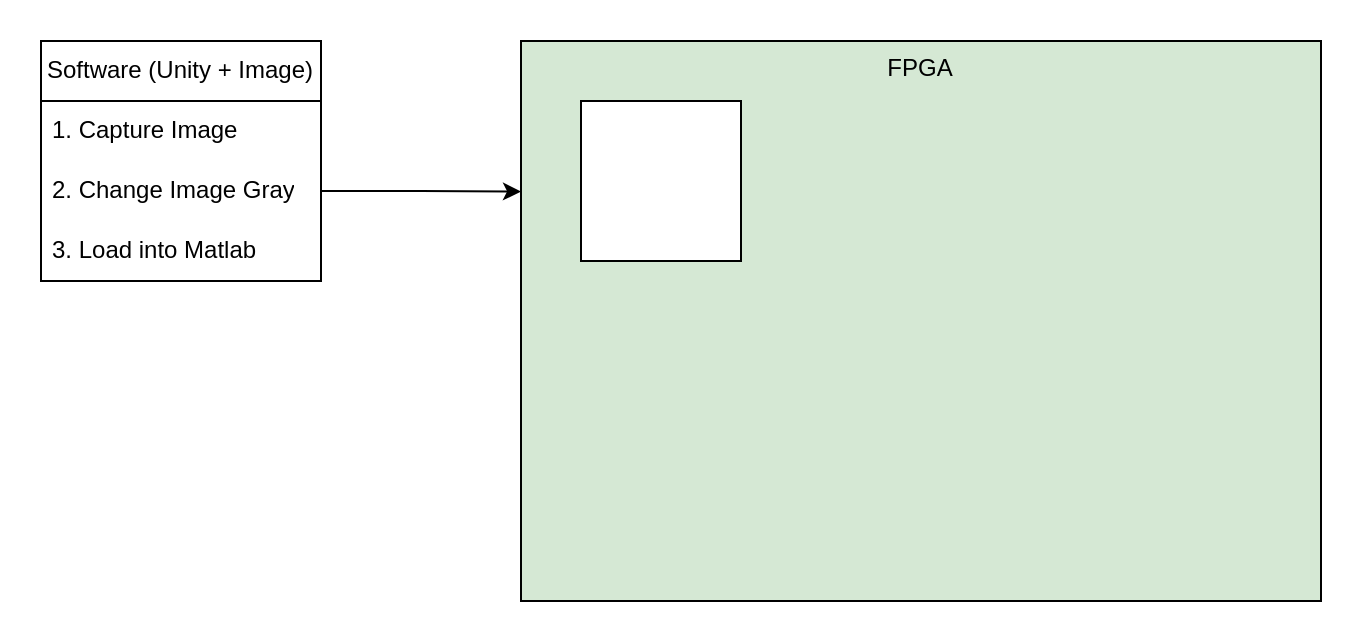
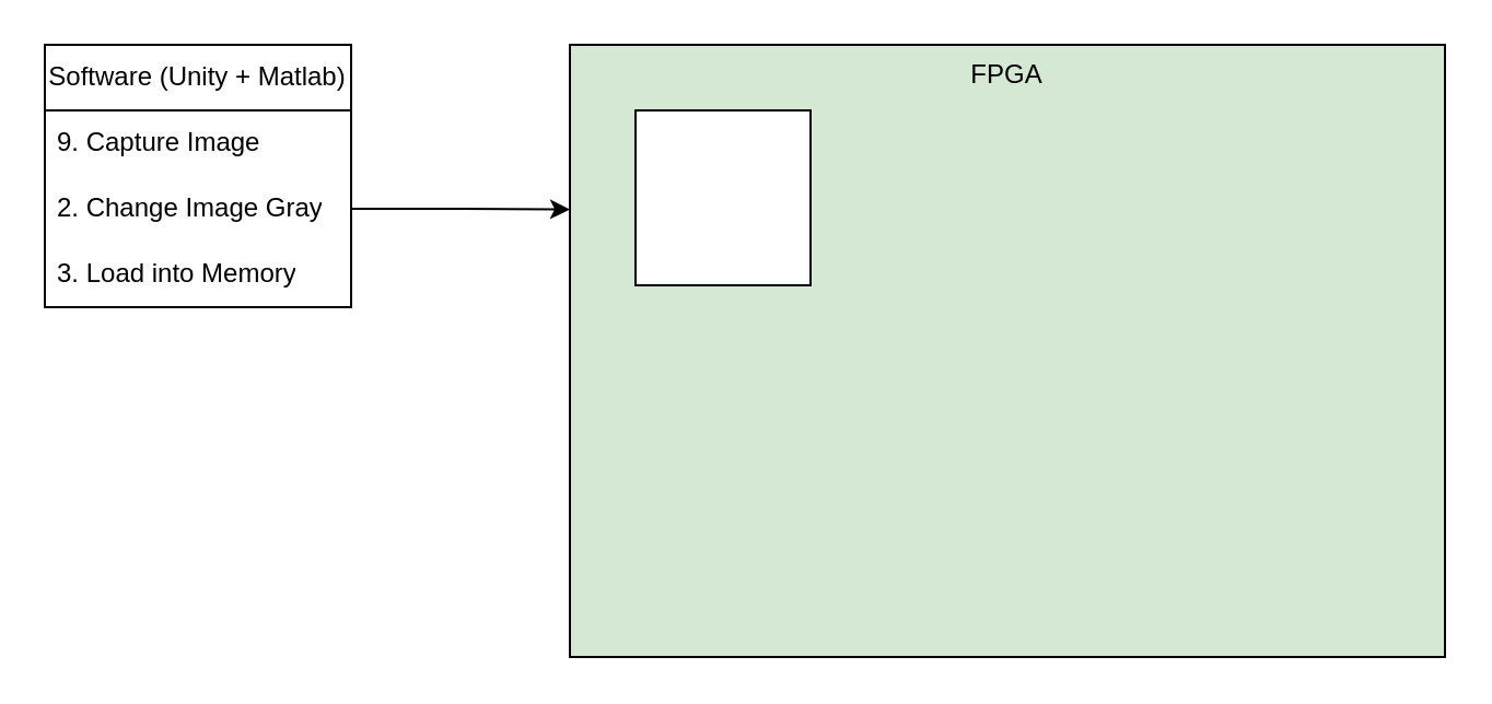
  <mxCell id="0" />
  <mxCell id="1" parent="0" />
- <mxCell id="2" value="Software (Unity + Image)" style="swimlane;fontStyle=0;childLayout=stackLayout;horizontal=1;startSize=30;horizontalStack=0;resizeParent=1;resizeParentMax=0;resizeLast=0;collapsible=1;marginBottom=0;whiteSpace=wrap;html=1;" vertex="1" parent="1"><mxGeometry x="20" y="20" width="140" height="120" as="geometry"><mxRectangle x="40" y="40" width="90" height="30" as="alternateBounds" /></mxGeometry></mxCell>
- <mxCell id="3" value="1. Capture Image" style="text;strokeColor=none;fillColor=none;align=left;verticalAlign=middle;spacingLeft=4;spacingRight=4;overflow=hidden;points=[[0,0.5],[1,0.5]];portConstraint=eastwest;rotatable=0;whiteSpace=wrap;html=1;" vertex="1" parent="2"><mxGeometry y="30" width="140" height="30" as="geometry" /></mxCell>
+ <mxCell id="2" value="Software (Unity + Matlab)" style="swimlane;fontStyle=0;childLayout=stackLayout;horizontal=1;startSize=30;horizontalStack=0;resizeParent=1;resizeParentMax=0;resizeLast=0;collapsible=1;marginBottom=0;whiteSpace=wrap;html=1;" vertex="1" parent="1"><mxGeometry x="20" y="20" width="140" height="120" as="geometry"><mxRectangle x="40" y="40" width="90" height="30" as="alternateBounds" /></mxGeometry></mxCell>
+ <mxCell id="3" value="9. Capture Image" style="text;strokeColor=none;fillColor=none;align=left;verticalAlign=middle;spacingLeft=4;spacingRight=4;overflow=hidden;points=[[0,0.5],[1,0.5]];portConstraint=eastwest;rotatable=0;whiteSpace=wrap;html=1;" vertex="1" parent="2"><mxGeometry y="30" width="140" height="30" as="geometry" /></mxCell>
  <mxCell id="4" style="edgeStyle=orthogonalEdgeStyle;rounded=0;orthogonalLoop=1;jettySize=auto;html=1;exitX=1;exitY=0.5;exitDx=0;exitDy=0;" edge="1" parent="2" source="5"><mxGeometry relative="1" as="geometry"><mxPoint x="240" y="75.241" as="targetPoint" /></mxGeometry></mxCell>
  <mxCell id="5" value="2. Change Image Gray" style="text;strokeColor=none;fillColor=none;align=left;verticalAlign=middle;spacingLeft=4;spacingRight=4;overflow=hidden;points=[[0,0.5],[1,0.5]];portConstraint=eastwest;rotatable=0;whiteSpace=wrap;html=1;" vertex="1" parent="2"><mxGeometry y="60" width="140" height="30" as="geometry" /></mxCell>
- <mxCell id="6" value="3. Load into Matlab" style="text;strokeColor=none;fillColor=none;align=left;verticalAlign=middle;spacingLeft=4;spacingRight=4;overflow=hidden;points=[[0,0.5],[1,0.5]];portConstraint=eastwest;rotatable=0;whiteSpace=wrap;html=1;" vertex="1" parent="2"><mxGeometry y="90" width="140" height="30" as="geometry" /></mxCell>
+ <mxCell id="6" value="3. Load into Memory" style="text;strokeColor=none;fillColor=none;align=left;verticalAlign=middle;spacingLeft=4;spacingRight=4;overflow=hidden;points=[[0,0.5],[1,0.5]];portConstraint=eastwest;rotatable=0;whiteSpace=wrap;html=1;" vertex="1" parent="2"><mxGeometry y="90" width="140" height="30" as="geometry" /></mxCell>
  <mxCell id="7" value="FPGA" style="rounded=0;whiteSpace=wrap;html=1;verticalAlign=top;fillColor=#d5e8d4;" vertex="1" parent="1"><mxGeometry x="260" y="20" width="400" height="280" as="geometry" /></mxCell>
  <mxCell id="8" value="" style="whiteSpace=wrap;html=1;aspect=fixed;verticalAlign=middle;" vertex="1" parent="1"><mxGeometry x="290" y="50" width="80" height="80" as="geometry" /></mxCell>
